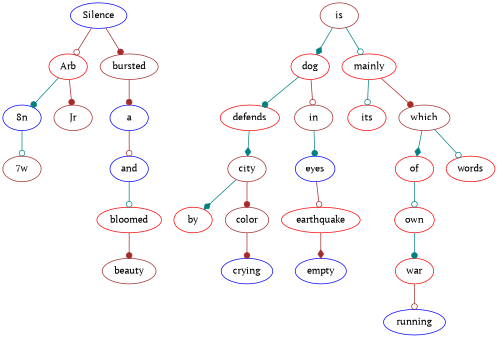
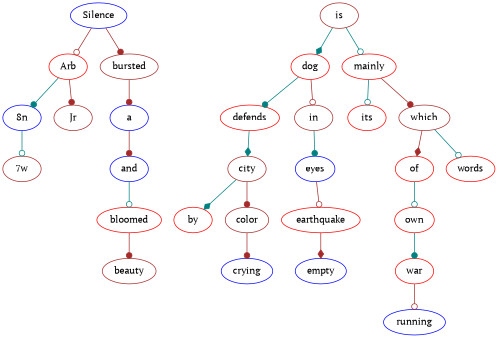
  digraph {
    fontname="PT Serif"
    node [color=red fontname="PT Serif"]
    edge [arrowhead=odot color=brown fontname="PT Serif"]
    n1 [color=brown label="7w"]
    n2 [color=blue label="8n"]
    n3 [label=Arb]
    n4 [color=brown label=Jr]
    n5 [color=blue label=Silence]
    n6 [color=brown label=bursted]
    n7 [color=blue label=a]
    n8 [color=blue label=and]
    n9 [color=brown label=is]
    n10 [label=dog]
    n11 [label=mainly]
    n12 [label=bloomed]
    n13 [color=brown label=beauty]
    n14 [label=defends]
    n15 [color=brown label=in]
    n16 [label=its]
    n17 [color=brown label=which]
    n18 [label=by]
    n19 [color=brown label=city]
    n20 [color=brown label=color]
    n21 [color=blue label=crying]
    n22 [color=blue label=eyes]
    n23 [label=earthquake]
    n24 [color=blue label=empty]
    n25 [label=of]
    n26 [label=words]
    n27 [label=own]
    n28 [label=war]
    n29 [color=blue label=running]
    n2 -> n1 [color=teal]
    n3 -> n2 [arrowhead=dot color=teal]
    n3 -> n4 [arrowhead=dot]
    n5 -> n3
    n5 -> n6 [arrowhead=dot]
    n6 -> n7 [arrowhead=dot]
-   n7 -> n8
+   n7 -> n8 [arrowhead=dot]
    n8 -> n12 [color=teal]
    n9 -> n10 [arrowhead=diamond color=teal]
    n9 -> n11 [color=teal]
    n10 -> n14 [arrowhead=dot color=teal]
    n10 -> n15
    n11 -> n16 [color=teal]
    n11 -> n17 [arrowhead=dot]
    n12 -> n13 [arrowhead=dot]
    n14 -> n19 [arrowhead=diamond color=teal]
    n15 -> n22 [arrowhead=dot color=teal]
-   n17 -> n25 [arrowhead=diamond color=teal]
+   n17 -> n25 [arrowhead=diamond]
    n17 -> n26 [color=teal]
    n19 -> n18 [arrowhead=diamond color=teal]
    n19 -> n20 [arrowhead=dot]
    n20 -> n21 [arrowhead=dot]
    n22 -> n23
    n23 -> n24 [arrowhead=diamond]
    n25 -> n27 [color=teal]
    n27 -> n28 [arrowhead=dot color=teal]
    n28 -> n29
  }
